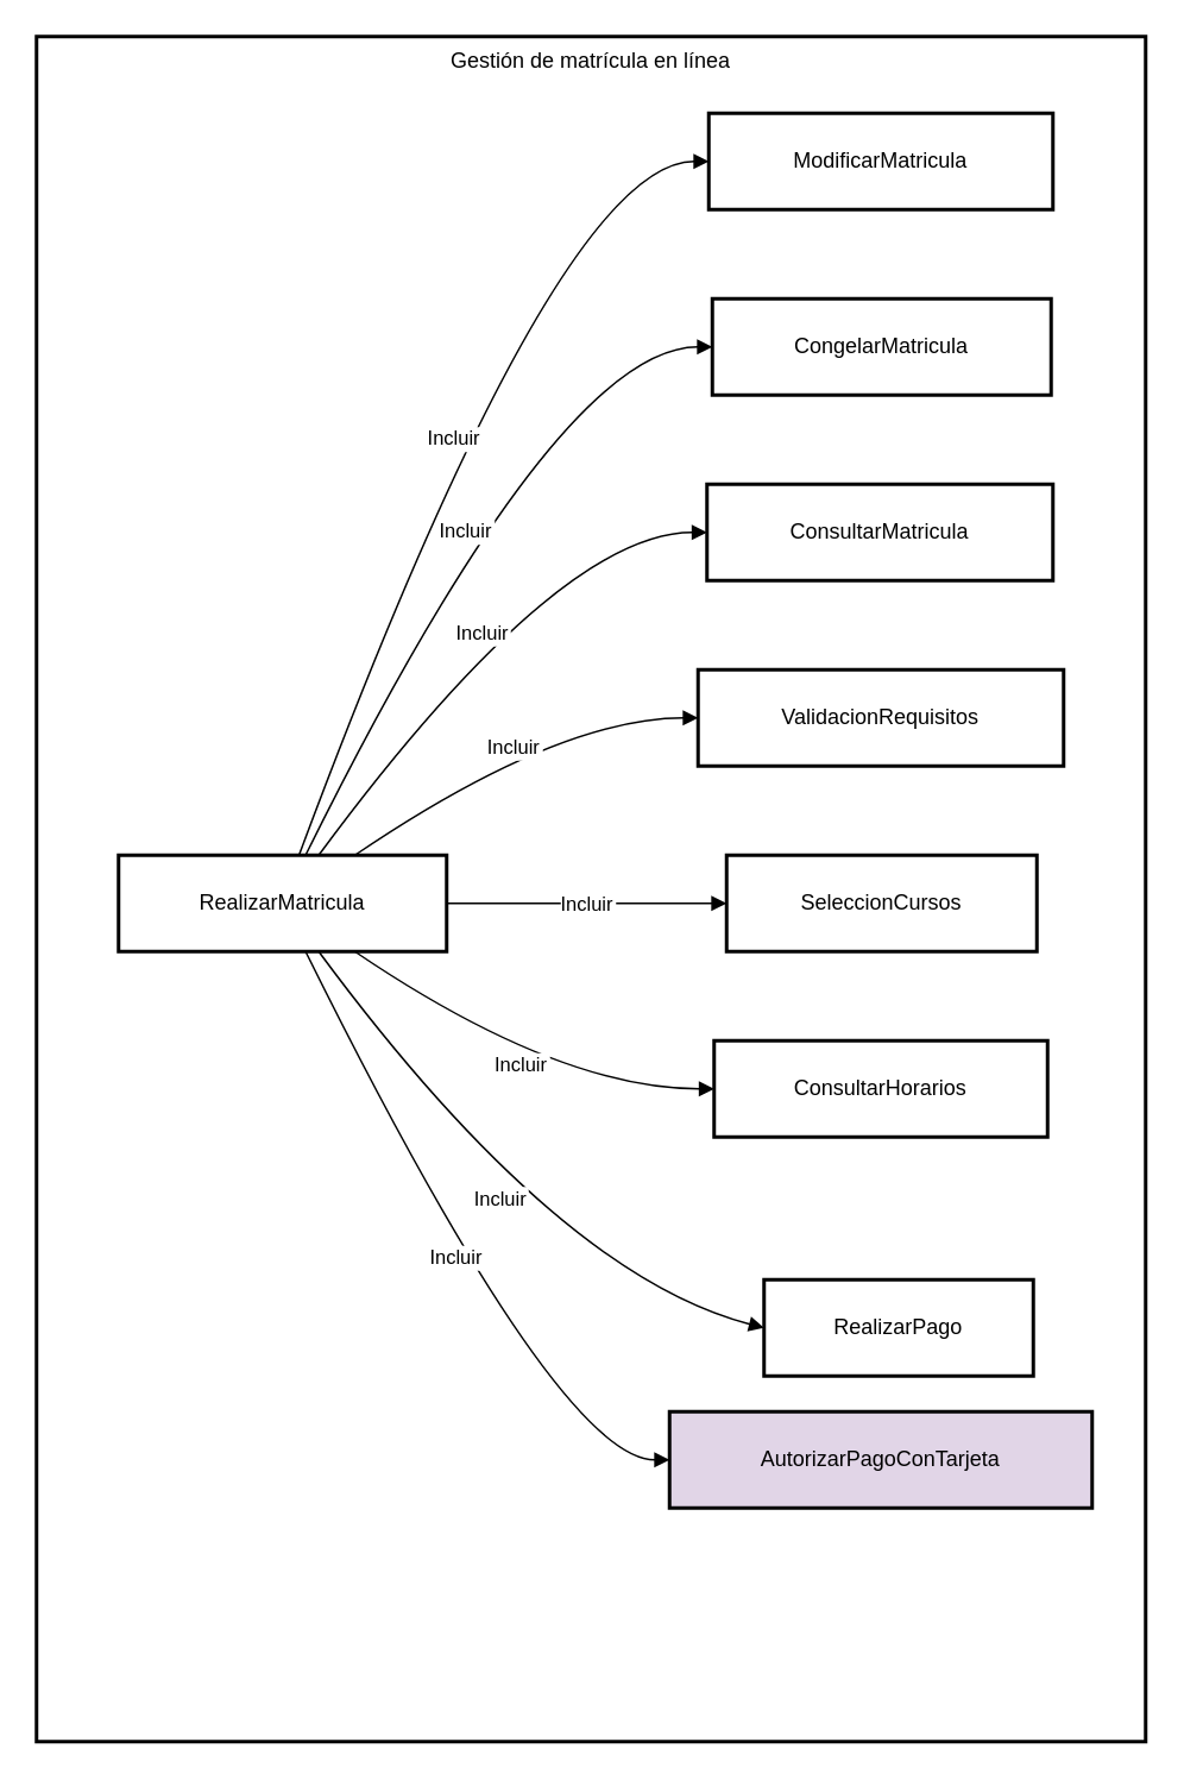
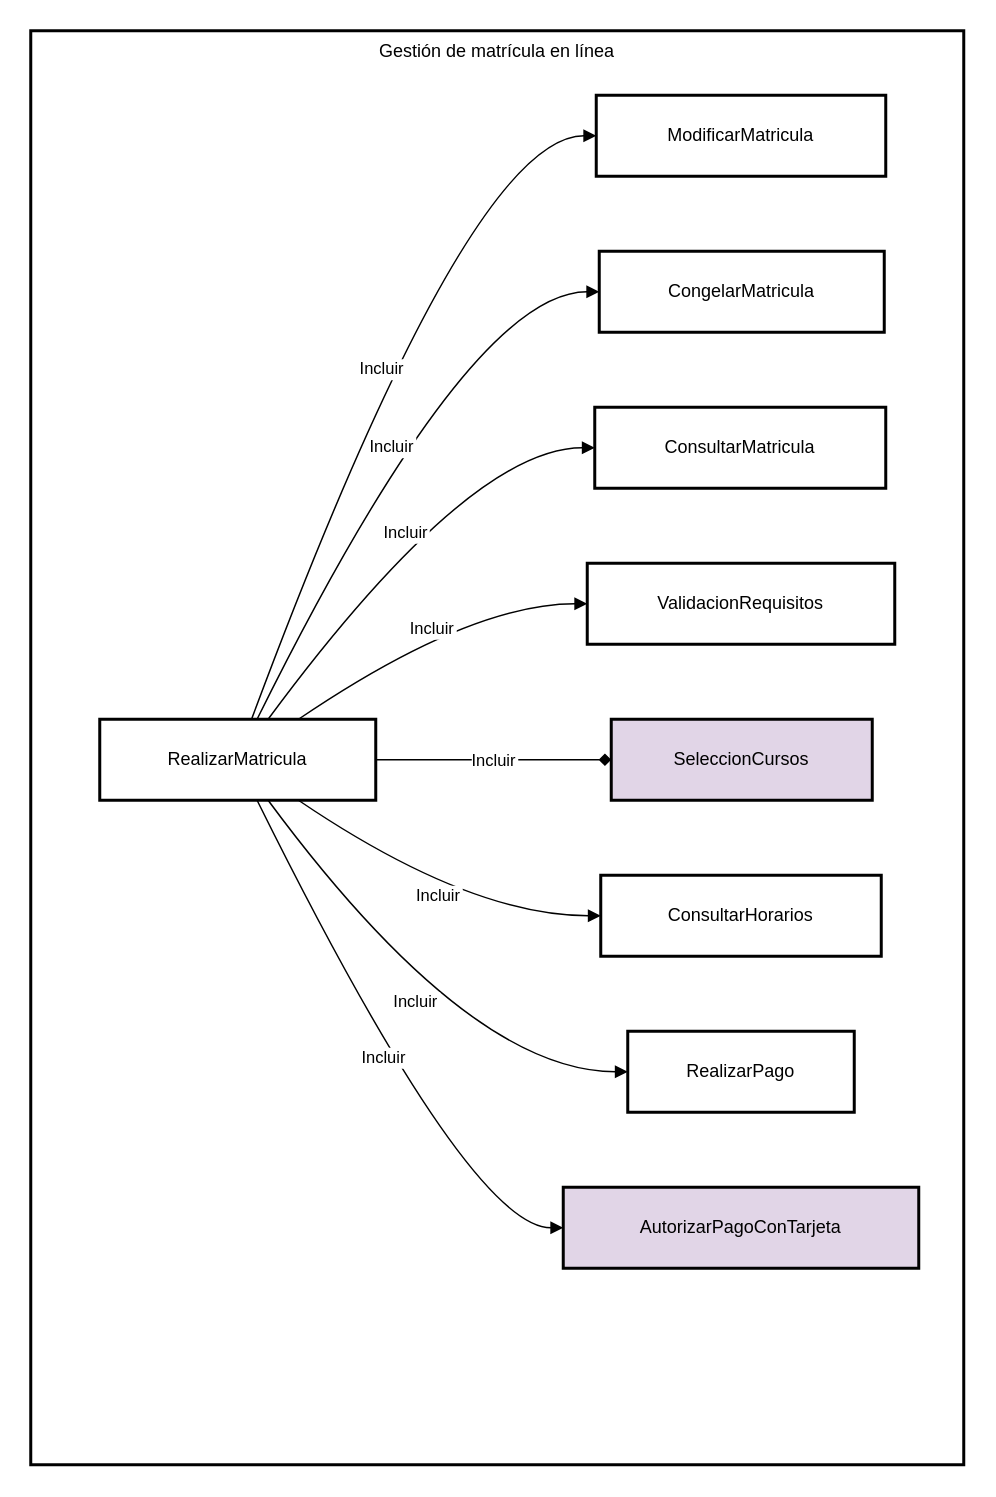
  <mxCell id="0" />
  <mxCell id="1" parent="0" />
  <mxCell id="2" value="Gestión de matrícula en línea" style="whiteSpace=wrap;strokeWidth=2;verticalAlign=top;" vertex="1" parent="1"><mxGeometry x="20" y="20" width="622" height="956" as="geometry" /></mxCell>
  <mxCell id="3" value="RealizarMatricula" style="whiteSpace=wrap;strokeWidth=2;" vertex="1" parent="2"><mxGeometry x="46" y="459" width="184" height="54" as="geometry" /></mxCell>
  <mxCell id="4" value="ModificarMatricula" style="whiteSpace=wrap;strokeWidth=2;" vertex="1" parent="2"><mxGeometry x="377" y="43" width="193" height="54" as="geometry" /></mxCell>
  <mxCell id="5" value="CongelarMatricula" style="whiteSpace=wrap;strokeWidth=2;" vertex="1" parent="2"><mxGeometry x="379" y="147" width="190" height="54" as="geometry" /></mxCell>
  <mxCell id="6" value="ConsultarMatricula" style="whiteSpace=wrap;strokeWidth=2;" vertex="1" parent="2"><mxGeometry x="376" y="251" width="194" height="54" as="geometry" /></mxCell>
  <mxCell id="7" value="ValidacionRequisitos" style="whiteSpace=wrap;strokeWidth=2;" vertex="1" parent="2"><mxGeometry x="371" y="355" width="205" height="54" as="geometry" /></mxCell>
- <mxCell id="8" value="SeleccionCursos" style="whiteSpace=wrap;strokeWidth=2;" vertex="1" parent="2"><mxGeometry x="387" y="459" width="174" height="54" as="geometry" /></mxCell>
+ <mxCell id="8" value="SeleccionCursos" style="whiteSpace=wrap;strokeWidth=2;fillColor=#e1d5e7;" vertex="1" parent="2"><mxGeometry x="387" y="459" width="174" height="54" as="geometry" /></mxCell>
  <mxCell id="9" value="ConsultarHorarios" style="whiteSpace=wrap;strokeWidth=2;" vertex="1" parent="2"><mxGeometry x="380" y="563" width="187" height="54" as="geometry" /></mxCell>
- <mxCell id="10" value="RealizarPago" style="whiteSpace=wrap;strokeWidth=2;" vertex="1" parent="2"><mxGeometry x="408" y="697" width="151" height="54" as="geometry" /></mxCell>
+ <mxCell id="10" value="RealizarPago" style="whiteSpace=wrap;strokeWidth=2;" vertex="1" parent="2"><mxGeometry x="398" y="667" width="151" height="54" as="geometry" /></mxCell>
  <mxCell id="11" value="AutorizarPagoConTarjeta" style="whiteSpace=wrap;strokeWidth=2;fillColor=#e1d5e7;" vertex="1" parent="2"><mxGeometry x="355" y="771" width="237" height="54" as="geometry" /></mxCell>
  <mxCell id="12" value="Incluir" style="curved=1;startArrow=none;endArrow=block;exitX=0.55;exitY=0;entryX=0;entryY=0.5;" edge="1" parent="2" source="3" target="4"><mxGeometry relative="1" as="geometry"><Array as="points"><mxPoint x="292" y="70" /></Array></mxGeometry></mxCell>
  <mxCell id="13" value="Incluir" style="curved=1;startArrow=none;endArrow=block;exitX=0.57;exitY=0;entryX=0;entryY=0.5;" edge="1" parent="2" source="3" target="5"><mxGeometry relative="1" as="geometry"><Array as="points"><mxPoint x="292" y="174" /></Array></mxGeometry></mxCell>
  <mxCell id="14" value="Incluir" style="curved=1;startArrow=none;endArrow=block;exitX=0.61;exitY=0;entryX=0;entryY=0.5;" edge="1" parent="2" source="3" target="6"><mxGeometry relative="1" as="geometry"><Array as="points"><mxPoint x="292" y="278" /></Array></mxGeometry></mxCell>
  <mxCell id="15" value="Incluir" style="curved=1;startArrow=none;endArrow=block;exitX=0.72;exitY=0;entryX=0;entryY=0.5;" edge="1" parent="2" source="3" target="7"><mxGeometry relative="1" as="geometry"><Array as="points"><mxPoint x="292" y="382" /></Array></mxGeometry></mxCell>
- <mxCell id="16" value="Incluir" style="curved=1;startArrow=none;endArrow=block;exitX=1;exitY=0.5;entryX=0;entryY=0.5;" edge="1" parent="2" source="3" target="8"><mxGeometry relative="1" as="geometry"><Array as="points" /></mxGeometry></mxCell>
+ <mxCell id="16" value="Incluir" style="curved=1;startArrow=none;endArrow=diamond;exitX=1;exitY=0.5;entryX=0;entryY=0.5;" edge="1" parent="2" source="3" target="8"><mxGeometry relative="1" as="geometry"><Array as="points" /></mxGeometry></mxCell>
  <mxCell id="17" value="Incluir" style="curved=1;startArrow=none;endArrow=block;exitX=0.72;exitY=1;entryX=0;entryY=0.5;" edge="1" parent="2" source="3" target="9"><mxGeometry relative="1" as="geometry"><Array as="points"><mxPoint x="292" y="590" /></Array></mxGeometry></mxCell>
  <mxCell id="18" value="Incluir" style="curved=1;startArrow=none;endArrow=block;exitX=0.61;exitY=1;entryX=0;entryY=0.5;" edge="1" parent="2" source="3" target="10"><mxGeometry relative="1" as="geometry"><Array as="points"><mxPoint x="292" y="694" /></Array></mxGeometry></mxCell>
  <mxCell id="19" value="Incluir" style="curved=1;startArrow=none;endArrow=block;exitX=0.57;exitY=1;entryX=0;entryY=0.5;" edge="1" parent="2" source="3" target="11"><mxGeometry relative="1" as="geometry"><Array as="points"><mxPoint x="292" y="798" /></Array></mxGeometry></mxCell>
